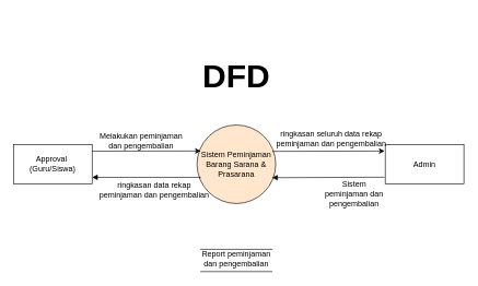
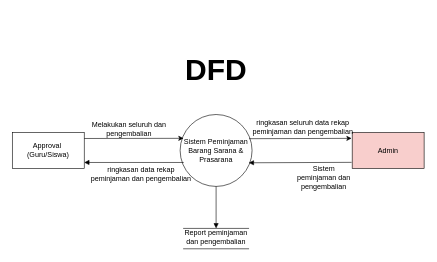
  <mxCell id="0" />
  <mxCell id="1" parent="0" />
- <mxCell id="2" value="Sistem Peminjaman Barang Sarana &amp;amp; Prasarana" style="ellipse;whiteSpace=wrap;html=1;aspect=fixed;fillColor=#ffe6cc;" vertex="1" parent="1"><mxGeometry x="300" y="190" width="120" height="120" as="geometry" /></mxCell>
+ <mxCell id="2" value="Sistem Peminjaman Barang Sarana &amp;amp; Prasarana" style="ellipse;whiteSpace=wrap;html=1;aspect=fixed;" vertex="1" parent="1"><mxGeometry x="300" y="190" width="120" height="120" as="geometry" /></mxCell>
  <mxCell id="3" value="Approval&amp;nbsp;&lt;div&gt;(Guru/Siswa)&lt;/div&gt;" style="rounded=0;whiteSpace=wrap;html=1;" vertex="1" parent="1"><mxGeometry x="20" y="220" width="120" height="60" as="geometry" /></mxCell>
- <mxCell id="4" value="Admin" style="rounded=0;whiteSpace=wrap;html=1;" vertex="1" parent="1"><mxGeometry x="587" y="220" width="120" height="60" as="geometry" /></mxCell>
+ <mxCell id="4" value="Admin" style="rounded=0;whiteSpace=wrap;html=1;fillColor=#f8cecc;" vertex="1" parent="1"><mxGeometry x="587" y="220" width="120" height="60" as="geometry" /></mxCell>
  <mxCell id="5" value="" style="endArrow=classic;html=1;rounded=0;entryX=0.047;entryY=0.331;entryDx=0;entryDy=0;entryPerimeter=0;" edge="1" parent="1" target="2"><mxGeometry width="50" height="50" relative="1" as="geometry"><mxPoint x="140" y="230" as="sourcePoint" /><mxPoint x="190" y="180" as="targetPoint" /></mxGeometry></mxCell>
  <mxCell id="6" value="" style="endArrow=none;html=1;rounded=0;entryX=0.047;entryY=0.331;entryDx=0;entryDy=0;entryPerimeter=0;startArrow=block;startFill=1;" edge="1" parent="1"><mxGeometry width="50" height="50" relative="1" as="geometry"><mxPoint x="140" y="270" as="sourcePoint" /><mxPoint x="306" y="270" as="targetPoint" /></mxGeometry></mxCell>
  <mxCell id="7" value="" style="endArrow=classic;html=1;rounded=0;entryX=0.047;entryY=0.331;entryDx=0;entryDy=0;entryPerimeter=0;exitX=0.958;exitY=0.336;exitDx=0;exitDy=0;exitPerimeter=0;" edge="1" parent="1" source="2"><mxGeometry width="50" height="50" relative="1" as="geometry"><mxPoint x="420" y="229.8" as="sourcePoint" /><mxPoint x="586" y="229.8" as="targetPoint" /></mxGeometry></mxCell>
  <mxCell id="8" value="" style="endArrow=none;html=1;rounded=0;entryX=0.047;entryY=0.331;entryDx=0;entryDy=0;entryPerimeter=0;startArrow=block;startFill=1;exitX=0.954;exitY=0.671;exitDx=0;exitDy=0;exitPerimeter=0;" edge="1" parent="1" source="2"><mxGeometry width="50" height="50" relative="1" as="geometry"><mxPoint x="420" y="269.8" as="sourcePoint" /><mxPoint x="586" y="269.8" as="targetPoint" /></mxGeometry></mxCell>
- <mxCell id="9" value="Melakukan peminjaman dan pengembalian" style="text;strokeColor=none;align=center;fillColor=none;html=1;verticalAlign=middle;whiteSpace=wrap;rounded=0;" vertex="1" parent="1"><mxGeometry x="150" y="200" width="130" height="30" as="geometry" /></mxCell>
+ <mxCell id="9" value="Melakukan seluruh dan pengembalian" style="text;strokeColor=none;align=center;fillColor=none;html=1;verticalAlign=middle;whiteSpace=wrap;rounded=0;" vertex="1" parent="1"><mxGeometry x="150" y="200" width="130" height="30" as="geometry" /></mxCell>
  <mxCell id="10" value="ringkasan data rekap peminjaman dan pengembalian" style="text;strokeColor=none;align=center;fillColor=none;html=1;verticalAlign=middle;whiteSpace=wrap;rounded=0;" vertex="1" parent="1"><mxGeometry x="150" y="274" width="170" height="30" as="geometry" /></mxCell>
  <mxCell id="11" value="Sistem peminjaman dan pengembalian" style="text;strokeColor=none;align=center;fillColor=none;html=1;verticalAlign=middle;whiteSpace=wrap;rounded=0;" vertex="1" parent="1"><mxGeometry x="490" y="280" width="100" height="30" as="geometry" /></mxCell>
  <mxCell id="12" value="ringkasan seluruh data rekap peminjaman dan pengembalian" style="text;strokeColor=none;align=center;fillColor=none;html=1;verticalAlign=middle;whiteSpace=wrap;rounded=0;" vertex="1" parent="1"><mxGeometry x="420" y="196" width="170" height="30" as="geometry" /></mxCell>
  <mxCell id="13" value="" style="endArrow=none;html=1;rounded=0;entryX=1;entryY=0;entryDx=0;entryDy=0;" edge="1" parent="1" target="15"><mxGeometry relative="1" as="geometry"><mxPoint x="305" y="380" as="sourcePoint" /><mxPoint x="395" y="380" as="targetPoint" /></mxGeometry></mxCell>
  <mxCell id="14" value="" style="endArrow=none;html=1;rounded=0;" edge="1" parent="1"><mxGeometry relative="1" as="geometry"><mxPoint x="305" y="414" as="sourcePoint" /><mxPoint x="415" y="414" as="targetPoint" /></mxGeometry></mxCell>
  <mxCell id="15" value="Report peminjaman dan pengembalian" style="text;strokeColor=none;align=center;fillColor=none;html=1;verticalAlign=middle;whiteSpace=wrap;rounded=0;" vertex="1" parent="1"><mxGeometry x="305" y="380" width="110" height="30" as="geometry" /></mxCell>
+ <mxCell id="16" value="" style="endArrow=none;html=1;rounded=0;entryX=0.5;entryY=1;entryDx=0;entryDy=0;startArrow=block;startFill=1;exitX=0.5;exitY=0;exitDx=0;exitDy=0;" edge="1" parent="1" source="15" target="2"><mxGeometry width="50" height="50" relative="1" as="geometry"><mxPoint x="350" y="331.2" as="sourcePoint" /><mxPoint x="522" y="330" as="targetPoint" /></mxGeometry></mxCell>
  <mxCell id="17" value="&lt;span style=&quot;font-size: 50px;&quot;&gt;&lt;b&gt;DFD&lt;/b&gt;&lt;/span&gt;" style="text;strokeColor=none;align=center;fillColor=none;html=1;verticalAlign=middle;whiteSpace=wrap;rounded=0;" vertex="1" parent="1"><mxGeometry x="230" y="20" width="260" height="190" as="geometry" /></mxCell>
